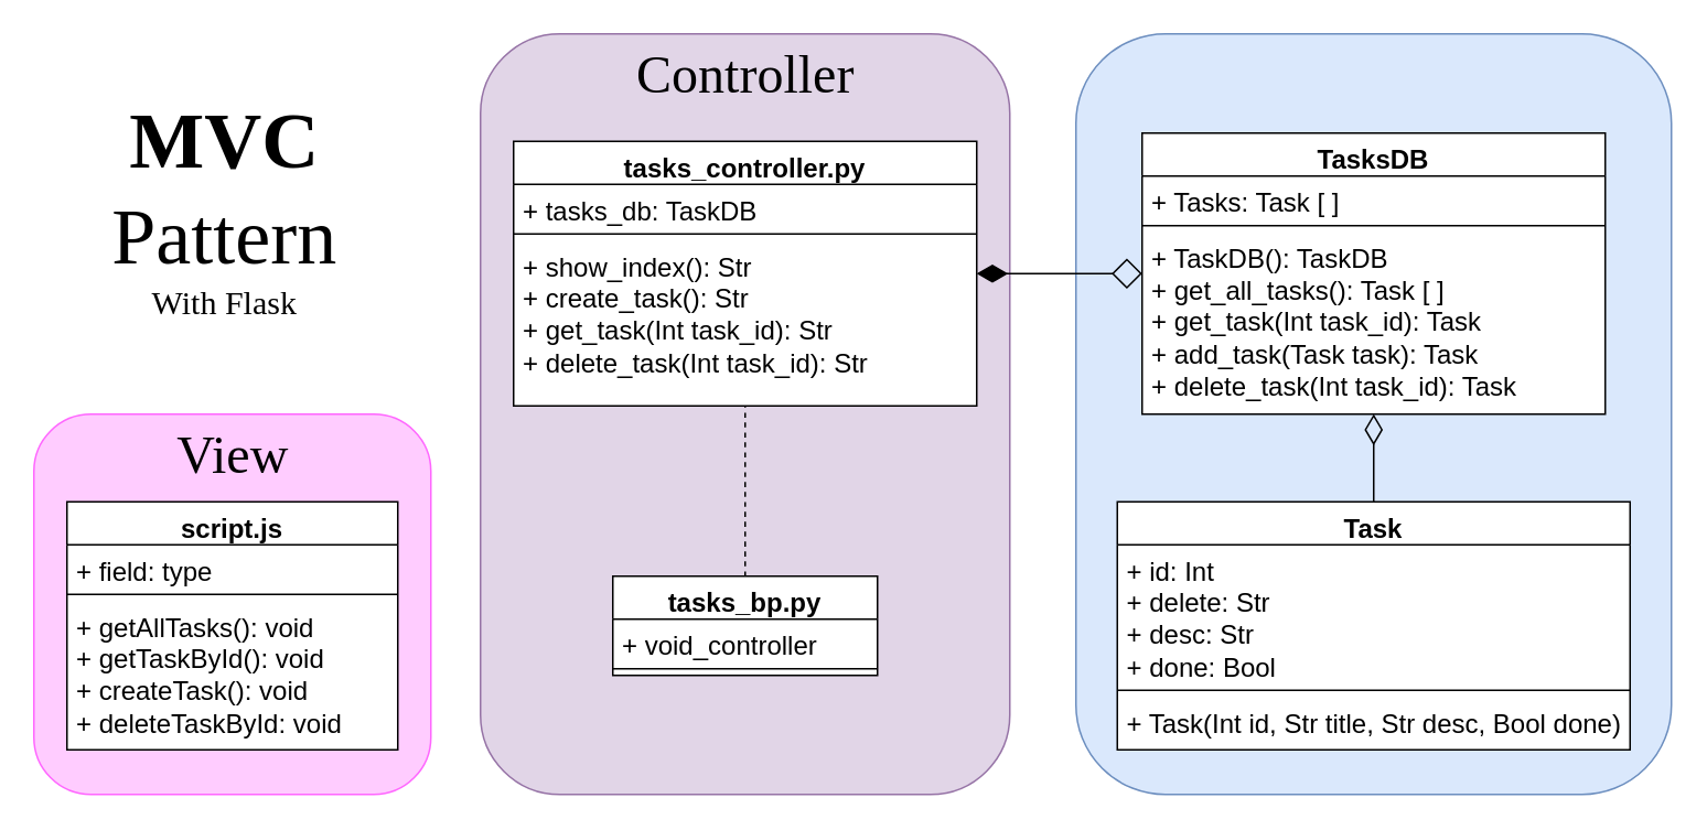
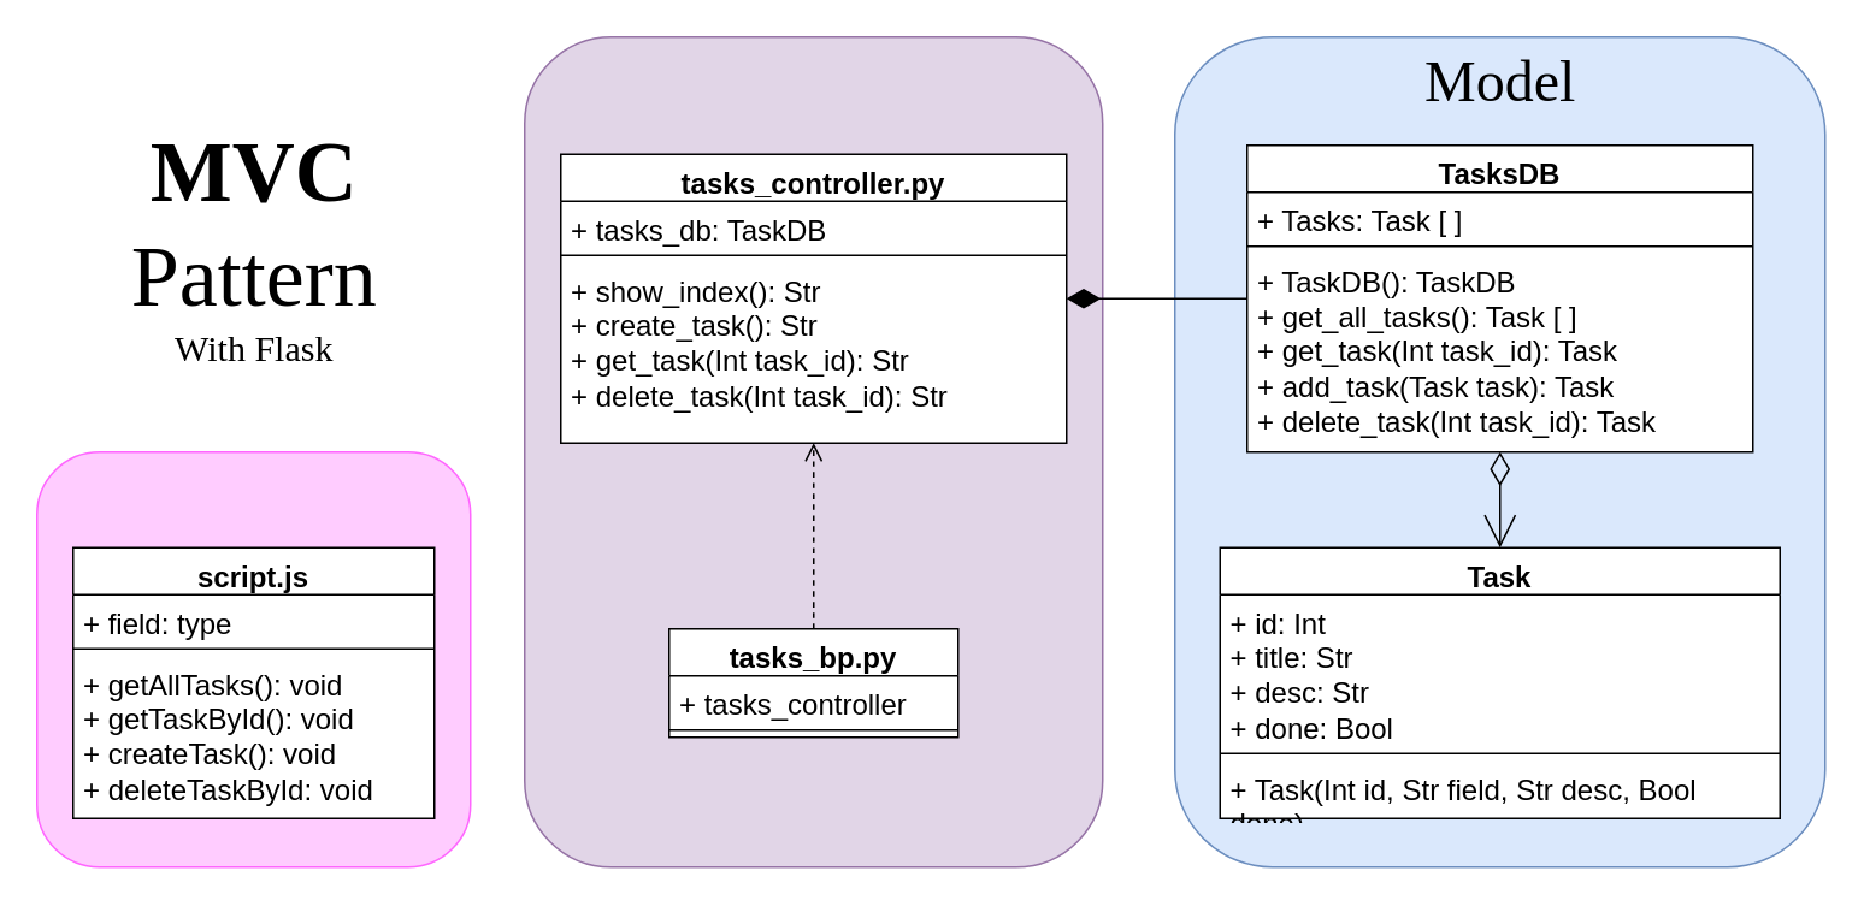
  <mxCell id="0" />
  <mxCell id="1" parent="0" />
  <mxCell id="2" value="" style="rounded=1;whiteSpace=wrap;html=1;fontSize=16;fillColor=#dae8fc;strokeColor=#6c8ebf;" vertex="1" parent="1"><mxGeometry x="650" width="360" height="460" as="geometry" y="20" /></mxCell>
  <mxCell id="3" value="" style="rounded=1;whiteSpace=wrap;html=1;fontSize=16;fillColor=#e1d5e7;strokeColor=#9673a6;" vertex="1" parent="1"><mxGeometry x="290" width="320" height="460" as="geometry" y="20" /></mxCell>
  <mxCell id="4" value="`" style="rounded=1;whiteSpace=wrap;html=1;fontSize=16;fillColor=#FFCCFF;strokeColor=#FF66FF;" vertex="1" parent="1"><mxGeometry x="20" y="250" width="240" height="230" as="geometry" /></mxCell>
- <mxCell id="5" style="edgeStyle=none;curved=1;rounded=0;orthogonalLoop=1;jettySize=auto;html=1;fontSize=12;startSize=16;endSize=16;strokeColor=default;startArrow=diamondThin;startFill=1;endArrow=diamond;endFill=0;" parent="1" source="6" target="11" edge="1"><mxGeometry relative="1" as="geometry" /></mxCell>
+ <mxCell id="5" style="edgeStyle=none;curved=1;rounded=0;orthogonalLoop=1;jettySize=auto;html=1;fontSize=12;startSize=16;endSize=16;strokeColor=default;startArrow=diamondThin;startFill=1;endArrow=none;endFill=0;" parent="1" source="6" target="11" edge="1"><mxGeometry relative="1" as="geometry" /></mxCell>
  <mxCell id="6" value="tasks_controller.py" style="swimlane;fontStyle=1;align=center;verticalAlign=top;childLayout=stackLayout;horizontal=1;startSize=26;horizontalStack=0;resizeParent=1;resizeParentMax=0;resizeLast=0;collapsible=1;marginBottom=0;whiteSpace=wrap;html=1;fontSize=16;swimlaneFillColor=default;" parent="1" vertex="1"><mxGeometry x="310" y="85" width="280" height="160" as="geometry" /></mxCell>
  <mxCell id="7" value="+ tasks_db: TaskDB" style="text;strokeColor=none;fillColor=none;align=left;verticalAlign=top;spacingLeft=4;spacingRight=4;overflow=hidden;rotatable=0;points=[[0,0.5],[1,0.5]];portConstraint=eastwest;whiteSpace=wrap;html=1;fontSize=16;" parent="6" vertex="1"><mxGeometry y="26" width="280" height="26" as="geometry" /></mxCell>
  <mxCell id="8" value="" style="line;strokeWidth=1;fillColor=none;align=left;verticalAlign=middle;spacingTop=-1;spacingLeft=3;spacingRight=3;rotatable=0;labelPosition=right;points=[];portConstraint=eastwest;strokeColor=inherit;fontSize=16;" parent="6" vertex="1"><mxGeometry y="52" width="280" height="8" as="geometry" /></mxCell>
  <mxCell id="9" value="&lt;div&gt;+ show_index(): Str &lt;/div&gt;+ create_task(): Str &lt;div&gt;+ get_task(Int task_id): Str &lt;/div&gt;+ delete_task(Int task_id): Str " style="text;strokeColor=none;fillColor=none;align=left;verticalAlign=top;spacingLeft=4;spacingRight=4;overflow=hidden;rotatable=0;points=[[0,0.5],[1,0.5]];portConstraint=eastwest;whiteSpace=wrap;html=1;fontSize=16;" parent="6" vertex="1"><mxGeometry y="60" width="280" height="100" as="geometry" /></mxCell>
- <mxCell id="10" style="edgeStyle=none;curved=1;rounded=0;orthogonalLoop=1;jettySize=auto;html=1;fontSize=12;startSize=16;endSize=16;endArrow=none;endFill=0;startArrow=diamondThin;startFill=0;" parent="1" source="11" target="15" edge="1"><mxGeometry relative="1" as="geometry" /></mxCell>
+ <mxCell id="10" style="edgeStyle=none;curved=1;rounded=0;orthogonalLoop=1;jettySize=auto;html=1;fontSize=12;startSize=16;endSize=16;endArrow=open;endFill=0;startArrow=diamondThin;startFill=0;" parent="1" source="11" target="15" edge="1"><mxGeometry relative="1" as="geometry" /></mxCell>
  <mxCell id="11" value="TasksDB" style="swimlane;fontStyle=1;align=center;verticalAlign=top;childLayout=stackLayout;horizontal=1;startSize=26;horizontalStack=0;resizeParent=1;resizeParentMax=0;resizeLast=0;collapsible=1;marginBottom=0;whiteSpace=wrap;html=1;fontSize=16;swimlaneFillColor=default;" parent="1" vertex="1"><mxGeometry x="690" y="80" width="280" height="170" as="geometry" /></mxCell>
  <mxCell id="12" value="+ Tasks: Task [ ]" style="text;strokeColor=none;fillColor=none;align=left;verticalAlign=top;spacingLeft=4;spacingRight=4;overflow=hidden;rotatable=0;points=[[0,0.5],[1,0.5]];portConstraint=eastwest;whiteSpace=wrap;html=1;fontSize=16;" parent="11" vertex="1"><mxGeometry y="26" width="280" height="26" as="geometry" /></mxCell>
  <mxCell id="13" value="" style="line;strokeWidth=1;fillColor=none;align=left;verticalAlign=middle;spacingTop=-1;spacingLeft=3;spacingRight=3;rotatable=0;labelPosition=right;points=[];portConstraint=eastwest;strokeColor=inherit;fontSize=16;" parent="11" vertex="1"><mxGeometry y="52" width="280" height="8" as="geometry" /></mxCell>
  <mxCell id="14" value="&lt;div&gt;+ TaskDB(): TaskDB&lt;br&gt;&lt;/div&gt;&lt;div&gt;+ get_all_tasks(): Task [ ]&lt;/div&gt;&lt;div&gt;+ get_task(Int task_id): Task&lt;/div&gt;&lt;div&gt;&lt;div&gt;+ add_task(Task task): Task&lt;/div&gt;&lt;/div&gt;&lt;div&gt;+ delete_task(Int task_id): Task&lt;br&gt;&lt;/div&gt;" style="text;strokeColor=none;fillColor=none;align=left;verticalAlign=top;spacingLeft=4;spacingRight=4;overflow=hidden;rotatable=0;points=[[0,0.5],[1,0.5]];portConstraint=eastwest;whiteSpace=wrap;html=1;fontSize=16;" parent="11" vertex="1"><mxGeometry y="60" width="280" height="110" as="geometry" /></mxCell>
  <mxCell id="15" value="Task" style="swimlane;fontStyle=1;align=center;verticalAlign=top;childLayout=stackLayout;horizontal=1;startSize=26;horizontalStack=0;resizeParent=1;resizeParentMax=0;resizeLast=0;collapsible=1;marginBottom=0;whiteSpace=wrap;html=1;fontSize=16;swimlaneFillColor=default;" parent="1" vertex="1"><mxGeometry x="675" y="303" width="310" height="150" as="geometry" /></mxCell>
- <mxCell id="16" value="&lt;div&gt;+ id: Int&lt;/div&gt;&lt;div&gt;+ delete: Str&lt;/div&gt;&lt;div&gt;+ desc: Str&lt;/div&gt;&lt;div&gt;+ done: Bool&lt;br&gt;&lt;/div&gt;" style="text;strokeColor=none;fillColor=none;align=left;verticalAlign=top;spacingLeft=4;spacingRight=4;overflow=hidden;rotatable=0;points=[[0,0.5],[1,0.5]];portConstraint=eastwest;whiteSpace=wrap;html=1;fontSize=16;" parent="15" vertex="1"><mxGeometry y="26" width="310" height="84" as="geometry" /></mxCell>
+ <mxCell id="16" value="&lt;div&gt;+ id: Int&lt;/div&gt;&lt;div&gt;+ title: Str&lt;/div&gt;&lt;div&gt;+ desc: Str&lt;/div&gt;&lt;div&gt;+ done: Bool&lt;br&gt;&lt;/div&gt;" style="text;strokeColor=none;fillColor=none;align=left;verticalAlign=top;spacingLeft=4;spacingRight=4;overflow=hidden;rotatable=0;points=[[0,0.5],[1,0.5]];portConstraint=eastwest;whiteSpace=wrap;html=1;fontSize=16;" parent="15" vertex="1"><mxGeometry y="26" width="310" height="84" as="geometry" /></mxCell>
  <mxCell id="17" value="" style="line;strokeWidth=1;fillColor=none;align=left;verticalAlign=middle;spacingTop=-1;spacingLeft=3;spacingRight=3;rotatable=0;labelPosition=right;points=[];portConstraint=eastwest;strokeColor=inherit;fontSize=16;" parent="15" vertex="1"><mxGeometry y="110" width="310" height="8" as="geometry" /></mxCell>
- <mxCell id="18" value="+ Task(Int id, Str title, Str desc, Bool done)" style="text;strokeColor=none;fillColor=none;align=left;verticalAlign=top;spacingLeft=4;spacingRight=4;overflow=hidden;rotatable=0;points=[[0,0.5],[1,0.5]];portConstraint=eastwest;whiteSpace=wrap;html=1;fontSize=16;" parent="15" vertex="1"><mxGeometry y="118" width="310" height="32" as="geometry" /></mxCell>
- <mxCell id="19" style="edgeStyle=none;curved=1;rounded=0;orthogonalLoop=1;jettySize=auto;html=1;fontSize=12;startSize=8;endSize=8;dashed=1;endArrow=none;endFill=0;" parent="1" source="20" target="6" edge="1"><mxGeometry relative="1" as="geometry" /></mxCell>
+ <mxCell id="18" value="+ Task(Int id, Str field, Str desc, Bool done)" style="text;strokeColor=none;fillColor=none;align=left;verticalAlign=top;spacingLeft=4;spacingRight=4;overflow=hidden;rotatable=0;points=[[0,0.5],[1,0.5]];portConstraint=eastwest;whiteSpace=wrap;html=1;fontSize=16;" parent="15" vertex="1"><mxGeometry y="118" width="310" height="32" as="geometry" /></mxCell>
+ <mxCell id="19" style="edgeStyle=none;curved=1;rounded=0;orthogonalLoop=1;jettySize=auto;html=1;fontSize=12;startSize=8;endSize=8;dashed=1;endArrow=open;endFill=0;" parent="1" source="20" target="6" edge="1"><mxGeometry relative="1" as="geometry" /></mxCell>
  <mxCell id="20" value="&lt;div&gt;tasks_bp.py&lt;/div&gt;" style="swimlane;fontStyle=1;align=center;verticalAlign=top;childLayout=stackLayout;horizontal=1;startSize=26;horizontalStack=0;resizeParent=1;resizeParentMax=0;resizeLast=0;collapsible=1;marginBottom=0;whiteSpace=wrap;html=1;fontSize=16;swimlaneFillColor=default;" parent="1" vertex="1"><mxGeometry x="370" y="348" width="160" height="60" as="geometry" /></mxCell>
- <mxCell id="21" value="+ void_controller" style="text;strokeColor=none;fillColor=none;align=left;verticalAlign=top;spacingLeft=4;spacingRight=4;overflow=hidden;rotatable=0;points=[[0,0.5],[1,0.5]];portConstraint=eastwest;whiteSpace=wrap;html=1;fontSize=16;" parent="20" vertex="1"><mxGeometry y="26" width="160" height="26" as="geometry" /></mxCell>
+ <mxCell id="21" value="+ tasks_controller" style="text;strokeColor=none;fillColor=none;align=left;verticalAlign=top;spacingLeft=4;spacingRight=4;overflow=hidden;rotatable=0;points=[[0,0.5],[1,0.5]];portConstraint=eastwest;whiteSpace=wrap;html=1;fontSize=16;" parent="20" vertex="1"><mxGeometry y="26" width="160" height="26" as="geometry" /></mxCell>
  <mxCell id="22" value="" style="line;strokeWidth=1;fillColor=none;align=left;verticalAlign=middle;spacingTop=-1;spacingLeft=3;spacingRight=3;rotatable=0;labelPosition=right;points=[];portConstraint=eastwest;strokeColor=inherit;fontSize=16;" parent="20" vertex="1"><mxGeometry y="52" width="160" height="8" as="geometry" /></mxCell>
  <mxCell id="23" value="&lt;div&gt;script.js&lt;/div&gt;" style="swimlane;fontStyle=1;align=center;verticalAlign=top;childLayout=stackLayout;horizontal=1;startSize=26;horizontalStack=0;resizeParent=1;resizeParentMax=0;resizeLast=0;collapsible=1;marginBottom=0;whiteSpace=wrap;html=1;fontSize=16;gradientColor=none;swimlaneFillColor=default;" parent="1" vertex="1"><mxGeometry x="40" y="303" width="200" height="150" as="geometry" /></mxCell>
  <mxCell id="24" value="+ field: type" style="text;align=left;verticalAlign=top;spacingLeft=4;spacingRight=4;overflow=hidden;rotatable=0;points=[[0,0.5],[1,0.5]];portConstraint=eastwest;whiteSpace=wrap;html=1;fontSize=16;" parent="23" vertex="1"><mxGeometry y="26" width="200" height="26" as="geometry" /></mxCell>
  <mxCell id="25" value="" style="line;strokeWidth=1;fillColor=none;align=left;verticalAlign=middle;spacingTop=-1;spacingLeft=3;spacingRight=3;rotatable=0;labelPosition=right;points=[];portConstraint=eastwest;strokeColor=inherit;fontSize=16;" parent="23" vertex="1"><mxGeometry y="52" width="200" height="8" as="geometry" /></mxCell>
  <mxCell id="26" value="&lt;div&gt;+ getAllTasks(): void&lt;/div&gt;&lt;div&gt;+ getTaskById(): void&lt;br&gt;&lt;/div&gt;&lt;div&gt;+ createTask(): void&lt;/div&gt;&lt;div&gt;+ deleteTaskById: void&lt;br&gt;&lt;/div&gt;" style="text;strokeColor=none;fillColor=none;align=left;verticalAlign=top;spacingLeft=4;spacingRight=4;overflow=hidden;rotatable=0;points=[[0,0.5],[1,0.5]];portConstraint=eastwest;whiteSpace=wrap;html=1;fontSize=16;" parent="23" vertex="1"><mxGeometry y="60" width="200" height="90" as="geometry" /></mxCell>
- <mxCell id="27" value="View" style="text;html=1;align=center;verticalAlign=middle;resizable=0;points=[];autosize=1;strokeColor=none;fillColor=none;fontSize=32;fontFamily=Space Grotesk;fontSource=https%3A%2F%2Ffonts.googleapis.com%2Fcss%3Ffamily%3DSpace%2BGrotesk;" vertex="1" parent="1"><mxGeometry x="90" y="250" width="100" height="50" as="geometry" /></mxCell>
- <mxCell id="28" value="&lt;div&gt;Controller&lt;/div&gt;" style="text;html=1;align=center;verticalAlign=middle;resizable=0;points=[];autosize=1;strokeColor=none;fillColor=none;fontSize=32;fontFamily=Space Grotesk;fontSource=https%3A%2F%2Ffonts.googleapis.com%2Fcss%3Ffamily%3DSpace%2BGrotesk;" vertex="1" parent="1"><mxGeometry x="360" width="180" height="50" as="geometry" y="20" /></mxCell>
- <mxCell id="30" value="&lt;div style=&quot;font-size: 48px;&quot;&gt;MVC&lt;/div&gt;&lt;div style=&quot;font-size: 48px;&quot;&gt;&lt;span style=&quot;font-weight: normal;&quot;&gt;Pattern&lt;/span&gt;&lt;br style=&quot;font-size: 48px;&quot;&gt;&lt;/div&gt;&lt;div style=&quot;font-size: 20px;&quot;&gt;&lt;span style=&quot;font-weight: normal;&quot;&gt;&lt;font face=&quot;Fira Sans&quot;&gt;With Flask&lt;/font&gt;&lt;/span&gt;&lt;br&gt;&lt;/div&gt;" style="text;html=1;align=center;verticalAlign=middle;resizable=0;points=[];autosize=1;strokeColor=none;fillColor=none;fontSize=48;fontFamily=Space Grotesk;fontSource=https%3A%2F%2Ffonts.googleapis.com%2Fcss%3Ffamily%3DSpace%2BGrotesk;fontStyle=1" vertex="1" parent="1"><mxGeometry x="40" y="50" width="190" height="150" as="geometry" /></mxCell>
+ <mxCell id="29" value="Model" style="text;html=1;align=center;verticalAlign=middle;resizable=0;points=[];autosize=1;strokeColor=none;fillColor=none;fontSize=32;fontFamily=Space Grotesk;fontSource=https%3A%2F%2Ffonts.googleapis.com%2Fcss%3Ffamily%3DSpace%2BGrotesk;" vertex="1" parent="1"><mxGeometry x="770" width="120" height="50" as="geometry" y="20" /></mxCell>
+ <mxCell id="30" value="&lt;div style=&quot;font-size: 48px;&quot;&gt;MVC&lt;/div&gt;&lt;div style=&quot;font-size: 48px;&quot;&gt;&lt;span style=&quot;font-weight: normal;&quot;&gt;Pattern&lt;/span&gt;&lt;br style=&quot;font-size: 48px;&quot;&gt;&lt;/div&gt;&lt;div style=&quot;font-size: 20px;&quot;&gt;&lt;span style=&quot;font-weight: normal;&quot;&gt;&lt;font face=&quot;Fira Sans&quot;&gt;With Flask&lt;/font&gt;&lt;/span&gt;&lt;br&gt;&lt;/div&gt;" style="text;html=1;align=center;verticalAlign=middle;resizable=0;points=[];autosize=1;strokeColor=none;fillColor=none;fontSize=48;fontFamily=Space Grotesk;fontSource=https%3A%2F%2Ffonts.googleapis.com%2Fcss%3Ffamily%3DSpace%2BGrotesk;fontStyle=1" vertex="1" parent="1"><mxGeometry x="45" y="60" width="190" height="150" as="geometry" /></mxCell>
